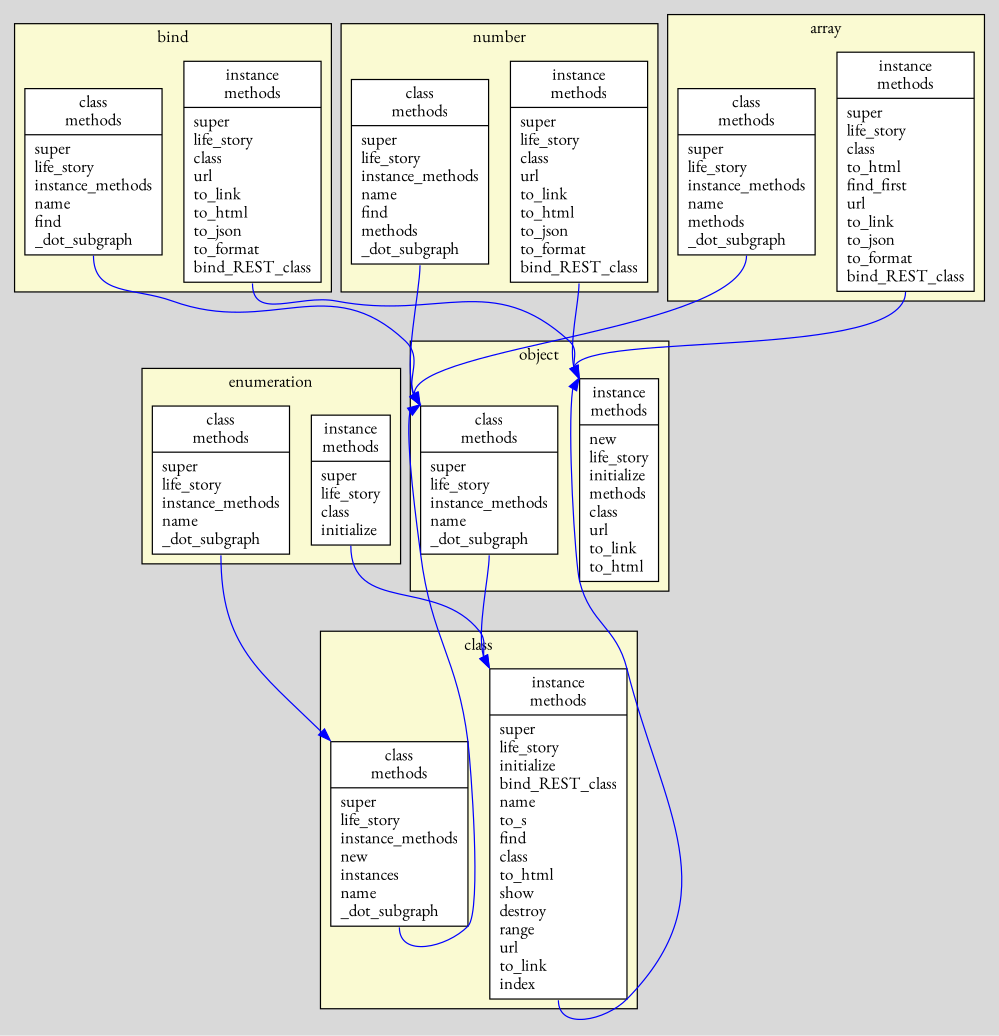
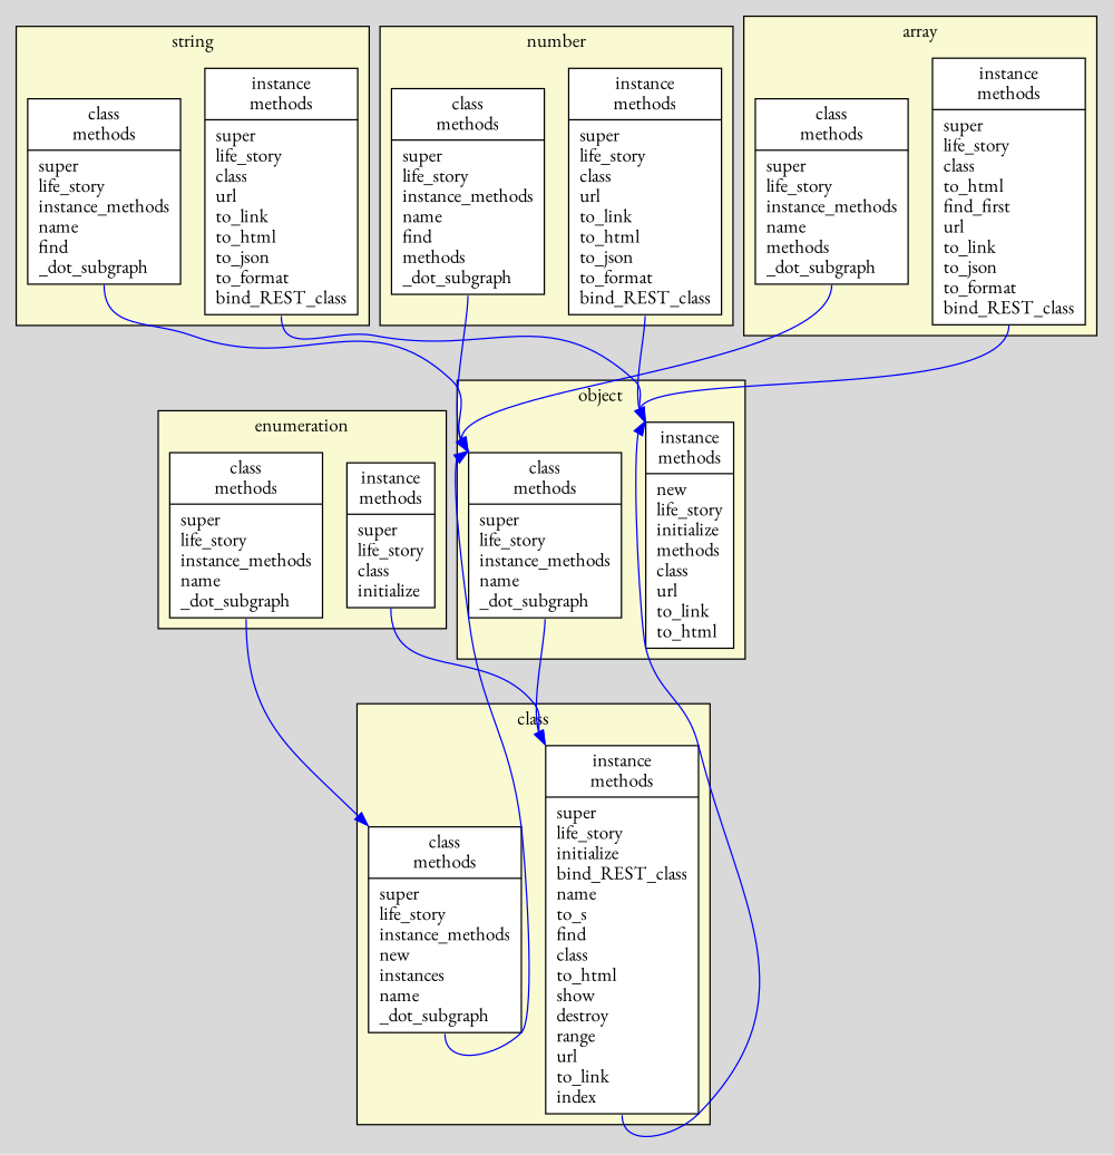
  digraph {
    bgcolor=gray85
    ranksep=1
    fontname="EB Garamond"
    node [fillcolor=white shape=record style=filled fontname="EB Garamond"]
    edge [color=blue headport=nw tailport=s fontname="EB Garamond"]
    n1 [label="{class\nmethods\n|super\llife_story\linstance_methods\lname\l_dot_subgraph\l}"]
    n2 [label="{instance\nmethods\n|new\llife_story\linitialize\lmethods\lclass\lurl\lto_link\lto_html\l}"]
    n3 [label="{class\nmethods\n|super\llife_story\linstance_methods\lnew\linstances\lname\l_dot_subgraph\l}"]
    n4 [label="{instance\nmethods\n|super\llife_story\linitialize\lbind_REST_class\lname\lto_s\lfind\lclass\lto_html\lshow\ldestroy\lrange\lurl\lto_link\lindex\l}"]
    n5 [label="{class\nmethods\n|super\llife_story\linstance_methods\lname\lfind\l_dot_subgraph\l}"]
    n6 [label="{instance\nmethods\n|super\llife_story\lclass\lurl\lto_link\lto_html\lto_json\lto_format\lbind_REST_class\l}"]
    n7 [label="{class\nmethods\n|super\llife_story\linstance_methods\lname\lfind\lmethods\l_dot_subgraph\l}"]
    n8 [label="{instance\nmethods\n|super\llife_story\lclass\lurl\lto_link\lto_html\lto_json\lto_format\lbind_REST_class\l}"]
    n9 [label="{class\nmethods\n|super\llife_story\linstance_methods\lname\lmethods\l_dot_subgraph\l}"]
    n10 [label="{instance\nmethods\n|super\llife_story\lclass\lto_html\lfind_first\lurl\lto_link\lto_json\lto_format\lbind_REST_class\l}"]
    n11 [label="{class\nmethods\n|super\llife_story\linstance_methods\lname\l_dot_subgraph\l}"]
    n12 [label="{instance\nmethods\n|super\llife_story\lclass\linitialize\l}"]
    subgraph cluster_1 {
      bgcolor=lightgoldenrodyellow
      label=object
      n1
      n2
    }
    subgraph cluster_2 {
      bgcolor=lightgoldenrodyellow
      label=class
      n3
      n4
    }
    subgraph cluster_3 {
      bgcolor=lightgoldenrodyellow
-     label=bind
+     label=string
      n5
      n6
    }
    subgraph cluster_4 {
      bgcolor=lightgoldenrodyellow
      label=number
      n7
      n8
    }
    subgraph cluster_5 {
      bgcolor=lightgoldenrodyellow
      label=array
      n9
      n10
    }
    subgraph cluster_6 {
      bgcolor=lightgoldenrodyellow
      label=enumeration
      n11
      n12
    }
    n1 -> n4 [weight=2]
    n3 -> n1
    n4 -> n2
    n5 -> n1
    n6 -> n2
    n7 -> n1
    n8 -> n2
    n9 -> n1
    n10 -> n2
    n11 -> n3
    n12 -> n4
  }
